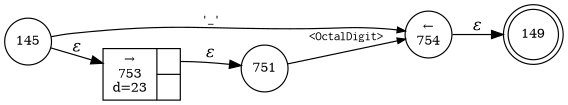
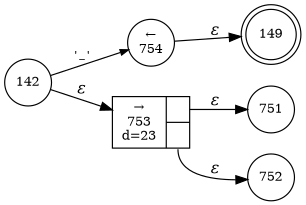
  digraph {
    rankdir=LR
    node [fixedsize=true fontsize=11 shape=circle peripheries=1]
    edge [fontname="Times-Italic"]
    n1 [label=149 shape=doublecircle width=.6 peripheries=""]
+   n2 [label=752 width=.55]
    n3 [label="&larr;\n754" width=.55]
-   n4 [label=145 width=.55]
+   n4 [label=142 width=.55]
    n5 [fixedsize=false label="{&rarr;\n753\nd=23|{<p0>|<p1>}}" shape=record]
    n6 [label=751 width=.55]
    n3 -> n1 [label="&epsilon;"]
    n4 -> n3 [arrowhead=normal arrowsize=.7 fontname=Courier fontsize=11 label="'_'"]
    n4 -> n5 [label="&epsilon;"]
+   n5 -> n2 [label="&epsilon;" tailport=p1]
    n5 -> n6 [label="&epsilon;" tailport=p0]
-   n6 -> n3 [arrowhead=normal arrowsize=.7 fontname=Courier fontsize=11 label="<OctalDigit>"]
  }
